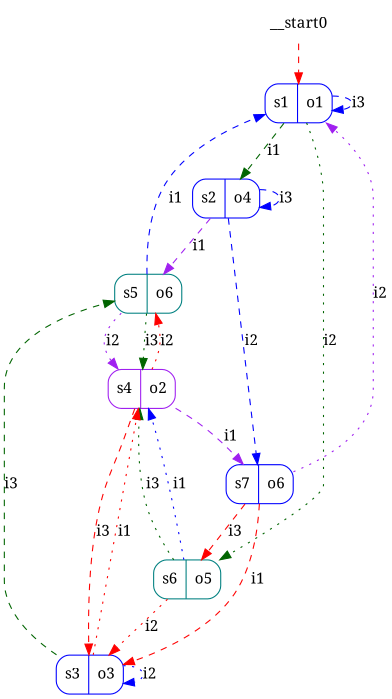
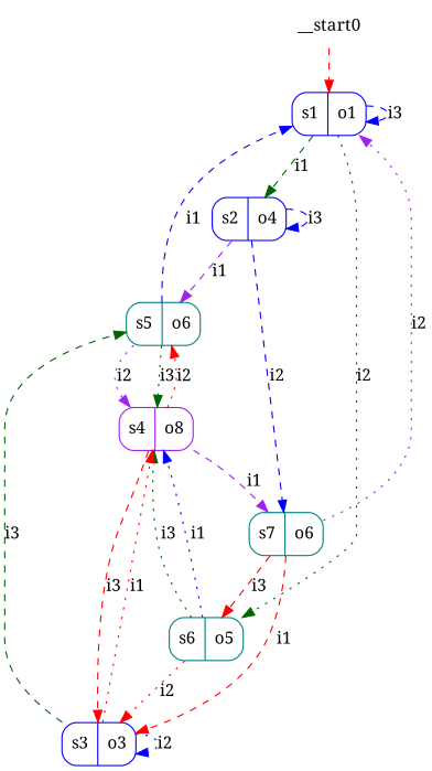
  digraph {
    fontname="Noto Serif"
    node [color=blue fontname="Noto Serif" shape=record style=rounded]
    edge [color=red fontname="Noto Serif" style=dashed]
    n1 [label="s1|o1"]
    n2 [label="s2|o4"]
    n3 [color=teal label="s6|o5"]
    n4 [color=teal label="s5|o6"]
-   n5 [label="s7|o6"]
+   n5 [color=teal label="s7|o6"]
    n6 [label="s3|o3"]
-   n7 [color=purple label="s4|o2"]
+   n7 [color=purple label="s4|o8"]
    __start0 [color=teal shape=none style=""]
    n1 -> n1 [color=blue label=i3]
    n1 -> n2 [color=darkgreen label=i1]
    n1 -> n3 [color=darkgreen label=i2 style=dotted]
    n2 -> n2 [color=blue label=i3]
    n2 -> n4 [color=purple label=i1]
    n2 -> n5 [color=blue label=i2]
    n3 -> n6 [label=i2 style=dotted]
    n3 -> n7 [color=blue label=i1 style=dotted]
    n3 -> n7 [color=darkgreen label=i3 style=dotted]
    n4 -> n1 [color=blue label=i1]
    n4 -> n7 [color=purple label=i2 style=dotted]
    n4 -> n7 [color=darkgreen label=i3 style=dotted]
    n5 -> n1 [color=purple label=i2 style=dotted]
    n5 -> n3 [label=i3]
    n5 -> n6 [label=i1]
    n6 -> n4 [color=darkgreen label=i3]
    n6 -> n6 [color=blue label=i2 style=dotted]
    n6 -> n7 [label=i1 style=dotted]
    n7 -> n4 [label=i2 style=dotted]
    n7 -> n5 [color=purple label=i1]
    n7 -> n6 [label=i3]
    __start0 -> n1
  }
